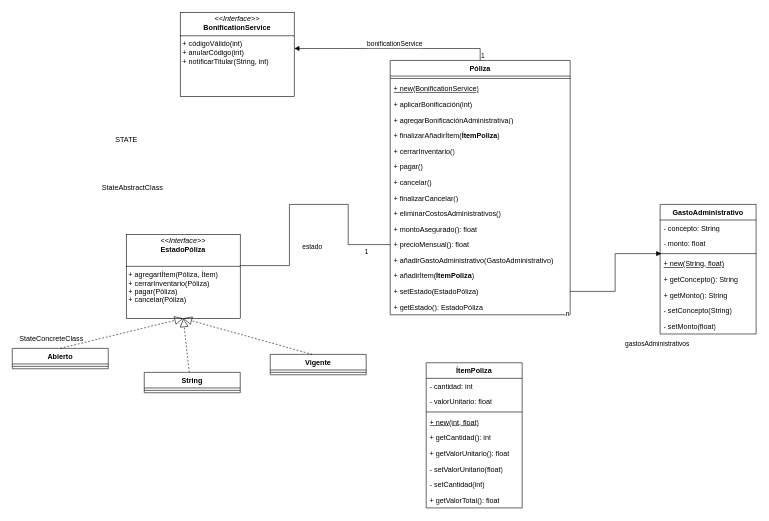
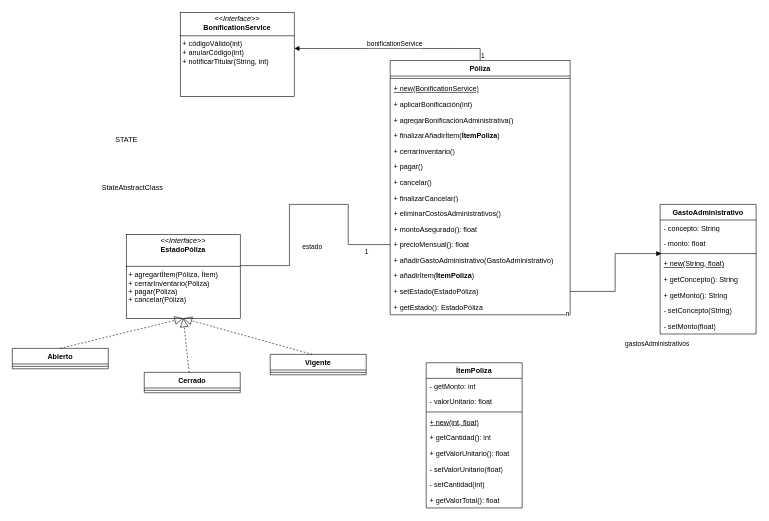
  <mxCell id="0" />
  <mxCell id="1" parent="0" />
  <mxCell id="2" value="ÍtemPoliza" style="swimlane;fontStyle=1;align=center;verticalAlign=top;childLayout=stackLayout;horizontal=1;startSize=26;horizontalStack=0;resizeParent=1;resizeParentMax=0;resizeLast=0;collapsible=1;marginBottom=0;whiteSpace=wrap;html=1;" vertex="1" parent="1"><mxGeometry x="710" y="604" width="160" height="242" as="geometry" /></mxCell>
- <mxCell id="3" value="- cantidad: int" style="text;strokeColor=none;fillColor=none;align=left;verticalAlign=top;spacingLeft=4;spacingRight=4;overflow=hidden;rotatable=0;points=[[0,0.5],[1,0.5]];portConstraint=eastwest;whiteSpace=wrap;html=1;" vertex="1" parent="2"><mxGeometry y="26" width="160" height="26" as="geometry" /></mxCell>
+ <mxCell id="3" value="- getMonto: int" style="text;strokeColor=none;fillColor=none;align=left;verticalAlign=top;spacingLeft=4;spacingRight=4;overflow=hidden;rotatable=0;points=[[0,0.5],[1,0.5]];portConstraint=eastwest;whiteSpace=wrap;html=1;" vertex="1" parent="2"><mxGeometry y="26" width="160" height="26" as="geometry" /></mxCell>
  <mxCell id="4" value="- valorUnitario: float" style="text;strokeColor=none;fillColor=none;align=left;verticalAlign=top;spacingLeft=4;spacingRight=4;overflow=hidden;rotatable=0;points=[[0,0.5],[1,0.5]];portConstraint=eastwest;whiteSpace=wrap;html=1;" vertex="1" parent="2"><mxGeometry y="52" width="160" height="26" as="geometry" /></mxCell>
  <mxCell id="5" value="" style="line;strokeWidth=1;fillColor=none;align=left;verticalAlign=middle;spacingTop=-1;spacingLeft=3;spacingRight=3;rotatable=0;labelPosition=right;points=[];portConstraint=eastwest;strokeColor=inherit;" vertex="1" parent="2"><mxGeometry y="78" width="160" height="8" as="geometry" /></mxCell>
  <mxCell id="6" value="+ new(int, float)" style="text;strokeColor=none;fillColor=none;align=left;verticalAlign=top;spacingLeft=4;spacingRight=4;overflow=hidden;rotatable=0;points=[[0,0.5],[1,0.5]];portConstraint=eastwest;whiteSpace=wrap;html=1;fontStyle=4" vertex="1" parent="2"><mxGeometry y="86" width="160" height="26" as="geometry" /></mxCell>
  <mxCell id="7" value="+ getCantidad(): int" style="text;strokeColor=none;fillColor=none;align=left;verticalAlign=top;spacingLeft=4;spacingRight=4;overflow=hidden;rotatable=0;points=[[0,0.5],[1,0.5]];portConstraint=eastwest;whiteSpace=wrap;html=1;" vertex="1" parent="2"><mxGeometry y="112" width="160" height="26" as="geometry" /></mxCell>
  <mxCell id="8" value="+ getValorUnitario(): float" style="text;strokeColor=none;fillColor=none;align=left;verticalAlign=top;spacingLeft=4;spacingRight=4;overflow=hidden;rotatable=0;points=[[0,0.5],[1,0.5]];portConstraint=eastwest;whiteSpace=wrap;html=1;" vertex="1" parent="2"><mxGeometry y="138" width="160" height="26" as="geometry" /></mxCell>
  <mxCell id="9" value="- setValorUnitario(float)" style="text;strokeColor=none;fillColor=none;align=left;verticalAlign=top;spacingLeft=4;spacingRight=4;overflow=hidden;rotatable=0;points=[[0,0.5],[1,0.5]];portConstraint=eastwest;whiteSpace=wrap;html=1;" vertex="1" parent="2"><mxGeometry y="164" width="160" height="26" as="geometry" /></mxCell>
  <mxCell id="10" value="- setCantidad(int)" style="text;strokeColor=none;fillColor=none;align=left;verticalAlign=top;spacingLeft=4;spacingRight=4;overflow=hidden;rotatable=0;points=[[0,0.5],[1,0.5]];portConstraint=eastwest;whiteSpace=wrap;html=1;" vertex="1" parent="2"><mxGeometry y="190" width="160" height="26" as="geometry" /></mxCell>
  <mxCell id="11" value="+ getValorTotal(): float" style="text;strokeColor=none;fillColor=none;align=left;verticalAlign=top;spacingLeft=4;spacingRight=4;overflow=hidden;rotatable=0;points=[[0,0.5],[1,0.5]];portConstraint=eastwest;whiteSpace=wrap;html=1;" vertex="1" parent="2"><mxGeometry y="216" width="160" height="26" as="geometry" /></mxCell>
  <mxCell id="12" value="GastoAdministrativo" style="swimlane;fontStyle=1;align=center;verticalAlign=top;childLayout=stackLayout;horizontal=1;startSize=26;horizontalStack=0;resizeParent=1;resizeParentMax=0;resizeLast=0;collapsible=1;marginBottom=0;whiteSpace=wrap;html=1;" vertex="1" parent="1"><mxGeometry x="1100" y="340" width="160" height="216" as="geometry" /></mxCell>
  <mxCell id="13" value="- concepto: String" style="text;strokeColor=none;fillColor=none;align=left;verticalAlign=top;spacingLeft=4;spacingRight=4;overflow=hidden;rotatable=0;points=[[0,0.5],[1,0.5]];portConstraint=eastwest;whiteSpace=wrap;html=1;" vertex="1" parent="12"><mxGeometry y="26" width="160" height="26" as="geometry" /></mxCell>
  <mxCell id="14" value="- monto: float" style="text;strokeColor=none;fillColor=none;align=left;verticalAlign=top;spacingLeft=4;spacingRight=4;overflow=hidden;rotatable=0;points=[[0,0.5],[1,0.5]];portConstraint=eastwest;whiteSpace=wrap;html=1;" vertex="1" parent="12"><mxGeometry y="52" width="160" height="26" as="geometry" /></mxCell>
  <mxCell id="15" value="" style="line;strokeWidth=1;fillColor=none;align=left;verticalAlign=middle;spacingTop=-1;spacingLeft=3;spacingRight=3;rotatable=0;labelPosition=right;points=[];portConstraint=eastwest;strokeColor=inherit;" vertex="1" parent="12"><mxGeometry y="78" width="160" height="8" as="geometry" /></mxCell>
  <mxCell id="16" value="+ new(String, float)" style="text;strokeColor=none;fillColor=none;align=left;verticalAlign=top;spacingLeft=4;spacingRight=4;overflow=hidden;rotatable=0;points=[[0,0.5],[1,0.5]];portConstraint=eastwest;whiteSpace=wrap;html=1;fontStyle=4" vertex="1" parent="12"><mxGeometry y="86" width="160" height="26" as="geometry" /></mxCell>
  <mxCell id="17" value="+ getConcepto(): String" style="text;strokeColor=none;fillColor=none;align=left;verticalAlign=top;spacingLeft=4;spacingRight=4;overflow=hidden;rotatable=0;points=[[0,0.5],[1,0.5]];portConstraint=eastwest;whiteSpace=wrap;html=1;" vertex="1" parent="12"><mxGeometry y="112" width="160" height="26" as="geometry" /></mxCell>
  <mxCell id="18" value="+ getMonto(): String" style="text;strokeColor=none;fillColor=none;align=left;verticalAlign=top;spacingLeft=4;spacingRight=4;overflow=hidden;rotatable=0;points=[[0,0.5],[1,0.5]];portConstraint=eastwest;whiteSpace=wrap;html=1;" vertex="1" parent="12"><mxGeometry y="138" width="160" height="26" as="geometry" /></mxCell>
  <mxCell id="19" value="- setConcepto(String)" style="text;strokeColor=none;fillColor=none;align=left;verticalAlign=top;spacingLeft=4;spacingRight=4;overflow=hidden;rotatable=0;points=[[0,0.5],[1,0.5]];portConstraint=eastwest;whiteSpace=wrap;html=1;" vertex="1" parent="12"><mxGeometry y="164" width="160" height="26" as="geometry" /></mxCell>
  <mxCell id="20" value="- setMonto(float)" style="text;strokeColor=none;fillColor=none;align=left;verticalAlign=top;spacingLeft=4;spacingRight=4;overflow=hidden;rotatable=0;points=[[0,0.5],[1,0.5]];portConstraint=eastwest;whiteSpace=wrap;html=1;" vertex="1" parent="12"><mxGeometry y="190" width="160" height="26" as="geometry" /></mxCell>
  <mxCell id="21" value="Póliza" style="swimlane;fontStyle=1;align=center;verticalAlign=top;childLayout=stackLayout;horizontal=1;startSize=26;horizontalStack=0;resizeParent=1;resizeParentMax=0;resizeLast=0;collapsible=1;marginBottom=0;whiteSpace=wrap;html=1;" vertex="1" parent="1"><mxGeometry x="650" y="100" width="300" height="424" as="geometry" /></mxCell>
  <mxCell id="22" value="" style="line;strokeWidth=1;fillColor=none;align=left;verticalAlign=middle;spacingTop=-1;spacingLeft=3;spacingRight=3;rotatable=0;labelPosition=right;points=[];portConstraint=eastwest;strokeColor=inherit;" vertex="1" parent="21"><mxGeometry y="26" width="300" height="8" as="geometry" /></mxCell>
  <mxCell id="23" value="+ new(BonificationService)" style="text;strokeColor=none;fillColor=none;align=left;verticalAlign=top;spacingLeft=4;spacingRight=4;overflow=hidden;rotatable=0;points=[[0,0.5],[1,0.5]];portConstraint=eastwest;whiteSpace=wrap;html=1;fontStyle=4" vertex="1" parent="21"><mxGeometry y="34" width="300" height="26" as="geometry" /></mxCell>
  <mxCell id="24" value="+ aplicarBonificación(int)" style="text;strokeColor=none;fillColor=none;align=left;verticalAlign=top;spacingLeft=4;spacingRight=4;overflow=hidden;rotatable=0;points=[[0,0.5],[1,0.5]];portConstraint=eastwest;whiteSpace=wrap;html=1;" vertex="1" parent="21"><mxGeometry y="60" width="300" height="26" as="geometry" /></mxCell>
  <mxCell id="25" value="+ agregarBonificaciónAdministrativa()" style="text;strokeColor=none;fillColor=none;align=left;verticalAlign=top;spacingLeft=4;spacingRight=4;overflow=hidden;rotatable=0;points=[[0,0.5],[1,0.5]];portConstraint=eastwest;whiteSpace=wrap;html=1;" vertex="1" parent="21"><mxGeometry y="86" width="300" height="26" as="geometry" /></mxCell>
  <mxCell id="26" value="+ finalizarAñadirÍtem(&lt;span style=&quot;font-weight: 700; text-align: center;&quot;&gt;ÍtemPoliza&lt;/span&gt;)" style="text;strokeColor=none;fillColor=none;align=left;verticalAlign=top;spacingLeft=4;spacingRight=4;overflow=hidden;rotatable=0;points=[[0,0.5],[1,0.5]];portConstraint=eastwest;whiteSpace=wrap;html=1;" vertex="1" parent="21"><mxGeometry y="112" width="300" height="26" as="geometry" /></mxCell>
  <mxCell id="27" value="+ cerrarInventario()" style="text;strokeColor=none;fillColor=none;align=left;verticalAlign=top;spacingLeft=4;spacingRight=4;overflow=hidden;rotatable=0;points=[[0,0.5],[1,0.5]];portConstraint=eastwest;whiteSpace=wrap;html=1;" vertex="1" parent="21"><mxGeometry y="138" width="300" height="26" as="geometry" /></mxCell>
  <mxCell id="28" value="+ pagar()" style="text;strokeColor=none;fillColor=none;align=left;verticalAlign=top;spacingLeft=4;spacingRight=4;overflow=hidden;rotatable=0;points=[[0,0.5],[1,0.5]];portConstraint=eastwest;whiteSpace=wrap;html=1;" vertex="1" parent="21"><mxGeometry y="164" width="300" height="26" as="geometry" /></mxCell>
  <mxCell id="29" value="+ cancelar()" style="text;strokeColor=none;fillColor=none;align=left;verticalAlign=top;spacingLeft=4;spacingRight=4;overflow=hidden;rotatable=0;points=[[0,0.5],[1,0.5]];portConstraint=eastwest;whiteSpace=wrap;html=1;" vertex="1" parent="21"><mxGeometry y="190" width="300" height="26" as="geometry" /></mxCell>
  <mxCell id="30" value="+ finalizarCancelar()" style="text;strokeColor=none;fillColor=none;align=left;verticalAlign=top;spacingLeft=4;spacingRight=4;overflow=hidden;rotatable=0;points=[[0,0.5],[1,0.5]];portConstraint=eastwest;whiteSpace=wrap;html=1;" vertex="1" parent="21"><mxGeometry y="216" width="300" height="26" as="geometry" /></mxCell>
  <mxCell id="31" value="+ eliminarCostosAdministrativos()" style="text;strokeColor=none;fillColor=none;align=left;verticalAlign=top;spacingLeft=4;spacingRight=4;overflow=hidden;rotatable=0;points=[[0,0.5],[1,0.5]];portConstraint=eastwest;whiteSpace=wrap;html=1;" vertex="1" parent="21"><mxGeometry y="242" width="300" height="26" as="geometry" /></mxCell>
  <mxCell id="32" value="+ montoAsegurado(): float" style="text;strokeColor=none;fillColor=none;align=left;verticalAlign=top;spacingLeft=4;spacingRight=4;overflow=hidden;rotatable=0;points=[[0,0.5],[1,0.5]];portConstraint=eastwest;whiteSpace=wrap;html=1;" vertex="1" parent="21"><mxGeometry y="268" width="300" height="26" as="geometry" /></mxCell>
  <mxCell id="33" value="+ precioMensual(): float" style="text;strokeColor=none;fillColor=none;align=left;verticalAlign=top;spacingLeft=4;spacingRight=4;overflow=hidden;rotatable=0;points=[[0,0.5],[1,0.5]];portConstraint=eastwest;whiteSpace=wrap;html=1;" vertex="1" parent="21"><mxGeometry y="294" width="300" height="26" as="geometry" /></mxCell>
  <mxCell id="34" value="+ añadirGastoAdministrativo(GastoAdministrativo)" style="text;strokeColor=none;fillColor=none;align=left;verticalAlign=top;spacingLeft=4;spacingRight=4;overflow=hidden;rotatable=0;points=[[0,0.5],[1,0.5]];portConstraint=eastwest;whiteSpace=wrap;html=1;" vertex="1" parent="21"><mxGeometry y="320" width="300" height="26" as="geometry" /></mxCell>
  <mxCell id="35" value="+ añadirÍtem(&lt;span style=&quot;font-weight: 700; text-align: center;&quot;&gt;ÍtemPoliza&lt;/span&gt;)" style="text;strokeColor=none;fillColor=none;align=left;verticalAlign=top;spacingLeft=4;spacingRight=4;overflow=hidden;rotatable=0;points=[[0,0.5],[1,0.5]];portConstraint=eastwest;whiteSpace=wrap;html=1;" vertex="1" parent="21"><mxGeometry y="346" width="300" height="26" as="geometry" /></mxCell>
  <mxCell id="36" value="+ setEstado(EstadoPóliza)" style="text;strokeColor=none;fillColor=none;align=left;verticalAlign=top;spacingLeft=4;spacingRight=4;overflow=hidden;rotatable=0;points=[[0,0.5],[1,0.5]];portConstraint=eastwest;whiteSpace=wrap;html=1;" vertex="1" parent="21"><mxGeometry y="372" width="300" height="26" as="geometry" /></mxCell>
  <mxCell id="37" value="+ getEstado(): EstadoPóliza" style="text;strokeColor=none;fillColor=none;align=left;verticalAlign=top;spacingLeft=4;spacingRight=4;overflow=hidden;rotatable=0;points=[[0,0.5],[1,0.5]];portConstraint=eastwest;whiteSpace=wrap;html=1;" vertex="1" parent="21"><mxGeometry y="398" width="300" height="26" as="geometry" /></mxCell>
  <mxCell id="38" value="gastosAdministrativos" style="endArrow=block;endFill=1;html=1;edgeStyle=orthogonalEdgeStyle;align=left;verticalAlign=top;rounded=0;entryX=0.013;entryY=-0.154;entryDx=0;entryDy=0;entryPerimeter=0;exitX=1;exitY=0.5;exitDx=0;exitDy=0;" edge="1" parent="1" source="36" target="16"><mxGeometry x="-0.302" y="-76" relative="1" as="geometry"><mxPoint x="900" y="410" as="sourcePoint" /><mxPoint x="940" y="504" as="targetPoint" /><mxPoint x="-61" y="75" as="offset" /></mxGeometry></mxCell>
  <mxCell id="39" value="n" style="edgeLabel;resizable=0;html=1;align=left;verticalAlign=bottom;" connectable="0" vertex="1" parent="38"><mxGeometry x="-1" relative="1" as="geometry"><mxPoint x="-9" y="45" as="offset" /></mxGeometry></mxCell>
  <mxCell id="40" value="estado" style="endArrow=block;endFill=1;html=1;edgeStyle=orthogonalEdgeStyle;align=left;verticalAlign=top;rounded=0;entryX=1.025;entryY=1.038;entryDx=0;entryDy=0;exitX=0;exitY=0.5;exitDx=0;exitDy=0;entryPerimeter=0;" edge="1" parent="1" source="33"><mxGeometry x="0.289" y="20" relative="1" as="geometry"><mxPoint x="370" y="480" as="sourcePoint" /><mxPoint x="374" y="432.988" as="targetPoint" /><mxPoint as="offset" /><Array as="points"><mxPoint x="580" y="340" /><mxPoint x="482" y="340" /><mxPoint x="482" y="442" /><mxPoint x="390" y="442" /><mxPoint x="390" y="433" /></Array></mxGeometry></mxCell>
  <mxCell id="41" value="1" style="edgeLabel;resizable=0;html=1;align=left;verticalAlign=bottom;" connectable="0" vertex="1" parent="40"><mxGeometry x="-1" relative="1" as="geometry"><mxPoint x="-44" y="20" as="offset" /></mxGeometry></mxCell>
  <mxCell id="42" value="Abierto" style="swimlane;fontStyle=1;align=center;verticalAlign=top;childLayout=stackLayout;horizontal=1;startSize=26;horizontalStack=0;resizeParent=1;resizeParentMax=0;resizeLast=0;collapsible=1;marginBottom=0;whiteSpace=wrap;html=1;" vertex="1" parent="1"><mxGeometry x="20" y="580" width="160" height="34" as="geometry" /></mxCell>
  <mxCell id="43" value="" style="line;strokeWidth=1;fillColor=none;align=left;verticalAlign=middle;spacingTop=-1;spacingLeft=3;spacingRight=3;rotatable=0;labelPosition=right;points=[];portConstraint=eastwest;strokeColor=inherit;" vertex="1" parent="42"><mxGeometry y="26" width="160" height="8" as="geometry" /></mxCell>
- <mxCell id="44" value="String" style="swimlane;fontStyle=1;align=center;verticalAlign=top;childLayout=stackLayout;horizontal=1;startSize=26;horizontalStack=0;resizeParent=1;resizeParentMax=0;resizeLast=0;collapsible=1;marginBottom=0;whiteSpace=wrap;html=1;" vertex="1" parent="1"><mxGeometry x="240" y="620" width="160" height="34" as="geometry" /></mxCell>
+ <mxCell id="44" value="Cerrado" style="swimlane;fontStyle=1;align=center;verticalAlign=top;childLayout=stackLayout;horizontal=1;startSize=26;horizontalStack=0;resizeParent=1;resizeParentMax=0;resizeLast=0;collapsible=1;marginBottom=0;whiteSpace=wrap;html=1;" vertex="1" parent="1"><mxGeometry x="240" y="620" width="160" height="34" as="geometry" /></mxCell>
  <mxCell id="45" value="" style="line;strokeWidth=1;fillColor=none;align=left;verticalAlign=middle;spacingTop=-1;spacingLeft=3;spacingRight=3;rotatable=0;labelPosition=right;points=[];portConstraint=eastwest;strokeColor=inherit;" vertex="1" parent="44"><mxGeometry y="26" width="160" height="8" as="geometry" /></mxCell>
  <mxCell id="46" value="Vigente" style="swimlane;fontStyle=1;align=center;verticalAlign=top;childLayout=stackLayout;horizontal=1;startSize=26;horizontalStack=0;resizeParent=1;resizeParentMax=0;resizeLast=0;collapsible=1;marginBottom=0;whiteSpace=wrap;html=1;" vertex="1" parent="1"><mxGeometry x="450" y="590" width="160" height="34" as="geometry" /></mxCell>
  <mxCell id="47" value="" style="line;strokeWidth=1;fillColor=none;align=left;verticalAlign=middle;spacingTop=-1;spacingLeft=3;spacingRight=3;rotatable=0;labelPosition=right;points=[];portConstraint=eastwest;strokeColor=inherit;" vertex="1" parent="46"><mxGeometry y="26" width="160" height="8" as="geometry" /></mxCell>
  <mxCell id="48" value="STATE" style="text;html=1;align=center;verticalAlign=middle;resizable=0;points=[];autosize=1;strokeColor=none;fillColor=none;" vertex="1" parent="1"><mxGeometry x="180" y="218" width="60" height="30" as="geometry" /></mxCell>
  <mxCell id="49" value="StateAbstractClass" style="text;html=1;align=center;verticalAlign=middle;resizable=0;points=[];autosize=1;strokeColor=none;fillColor=none;" vertex="1" parent="1"><mxGeometry x="155" y="298" width="130" height="30" as="geometry" /></mxCell>
- <mxCell id="50" value="StateConcreteClass" style="text;html=1;align=center;verticalAlign=middle;resizable=0;points=[];autosize=1;strokeColor=none;fillColor=none;" vertex="1" parent="1"><mxGeometry x="20" y="550" width="130" height="30" as="geometry" /></mxCell>
  <mxCell id="51" value="&lt;p style=&quot;margin:0px;margin-top:4px;text-align:center;&quot;&gt;&lt;i&gt;&amp;lt;&amp;lt;Interface&amp;gt;&amp;gt;&lt;/i&gt;&lt;br&gt;&lt;b&gt;EstadoPóliza&lt;/b&gt;&lt;/p&gt;&lt;p style=&quot;margin:0px;margin-left:4px;&quot;&gt;&lt;br&gt;&lt;/p&gt;&lt;hr size=&quot;1&quot; style=&quot;border-style:solid;&quot;&gt;&lt;p style=&quot;margin:0px;margin-left:4px;&quot;&gt;+ agregartÍtem(Póliza, Ítem)&lt;br&gt;+ cerrarInventario(&lt;span style=&quot;background-color: initial;&quot;&gt;Póliza&lt;/span&gt;&lt;span style=&quot;background-color: initial;&quot;&gt;)&lt;/span&gt;&lt;/p&gt;&lt;p style=&quot;margin:0px;margin-left:4px;&quot;&gt;+ pagar(&lt;span style=&quot;background-color: initial;&quot;&gt;Póliza&lt;/span&gt;&lt;span style=&quot;background-color: initial;&quot;&gt;)&lt;/span&gt;&lt;/p&gt;&lt;p style=&quot;margin:0px;margin-left:4px;&quot;&gt;+ cancelar(&lt;span style=&quot;background-color: initial;&quot;&gt;Póliza&lt;/span&gt;&lt;span style=&quot;background-color: initial;&quot;&gt;)&lt;/span&gt;&lt;/p&gt;" style="verticalAlign=top;align=left;overflow=fill;html=1;whiteSpace=wrap;" vertex="1" parent="1"><mxGeometry x="210" y="390" width="190" height="140" as="geometry" /></mxCell>
  <mxCell id="52" value="" style="endArrow=block;dashed=1;endFill=0;endSize=12;html=1;rounded=0;exitX=0.5;exitY=0;exitDx=0;exitDy=0;entryX=0.5;entryY=1;entryDx=0;entryDy=0;" edge="1" parent="1" source="42" target="51"><mxGeometry width="160" relative="1" as="geometry"><mxPoint x="230" y="560" as="sourcePoint" /><mxPoint x="390" y="560" as="targetPoint" /></mxGeometry></mxCell>
  <mxCell id="53" value="" style="endArrow=block;dashed=1;endFill=0;endSize=12;html=1;rounded=0;exitX=0.5;exitY=0;exitDx=0;exitDy=0;entryX=0.5;entryY=1;entryDx=0;entryDy=0;" edge="1" parent="1" target="51"><mxGeometry width="160" relative="1" as="geometry"><mxPoint x="315" y="620" as="sourcePoint" /><mxPoint x="520" y="570" as="targetPoint" /></mxGeometry></mxCell>
  <mxCell id="54" value="" style="endArrow=block;dashed=1;endFill=0;endSize=12;html=1;rounded=0;exitX=0.5;exitY=0;exitDx=0;exitDy=0;entryX=0.5;entryY=1;entryDx=0;entryDy=0;" edge="1" parent="1" target="51"><mxGeometry width="160" relative="1" as="geometry"><mxPoint x="520" y="590" as="sourcePoint" /><mxPoint x="510" y="500" as="targetPoint" /></mxGeometry></mxCell>
  <mxCell id="55" value="&lt;p style=&quot;margin:0px;margin-top:4px;text-align:center;&quot;&gt;&lt;i&gt;&amp;lt;&amp;lt;Interface&amp;gt;&amp;gt;&lt;b&gt;&lt;br&gt;&lt;/b&gt;&lt;/i&gt;&lt;b&gt;BonificationService&lt;/b&gt;&lt;/p&gt;&lt;hr size=&quot;1&quot; style=&quot;border-style:solid;&quot;&gt;&lt;p style=&quot;margin:0px;margin-left:4px;&quot;&gt;+ códigoVálido(int)&lt;/p&gt;&lt;p style=&quot;margin:0px;margin-left:4px;&quot;&gt;+ anularCódigo(int)&lt;br&gt;+ notificarTitular(String, int)&lt;/p&gt;" style="verticalAlign=top;align=left;overflow=fill;html=1;whiteSpace=wrap;" vertex="1" parent="1"><mxGeometry x="300" y="20" width="190" height="140" as="geometry" /></mxCell>
  <mxCell id="56" value="bonificationService" style="endArrow=block;endFill=1;html=1;edgeStyle=orthogonalEdgeStyle;align=left;verticalAlign=top;rounded=0;entryX=1;entryY=0.429;entryDx=0;entryDy=0;entryPerimeter=0;exitX=0.5;exitY=0;exitDx=0;exitDy=0;" edge="1" parent="1" source="21" target="55"><mxGeometry x="0.273" y="-20" relative="1" as="geometry"><mxPoint x="720" y="210" as="sourcePoint" /><mxPoint x="880" y="210" as="targetPoint" /><mxPoint as="offset" /></mxGeometry></mxCell>
  <mxCell id="57" value="1" style="edgeLabel;resizable=0;html=1;align=left;verticalAlign=bottom;" connectable="0" vertex="1" parent="56"><mxGeometry x="-1" relative="1" as="geometry" /></mxCell>
